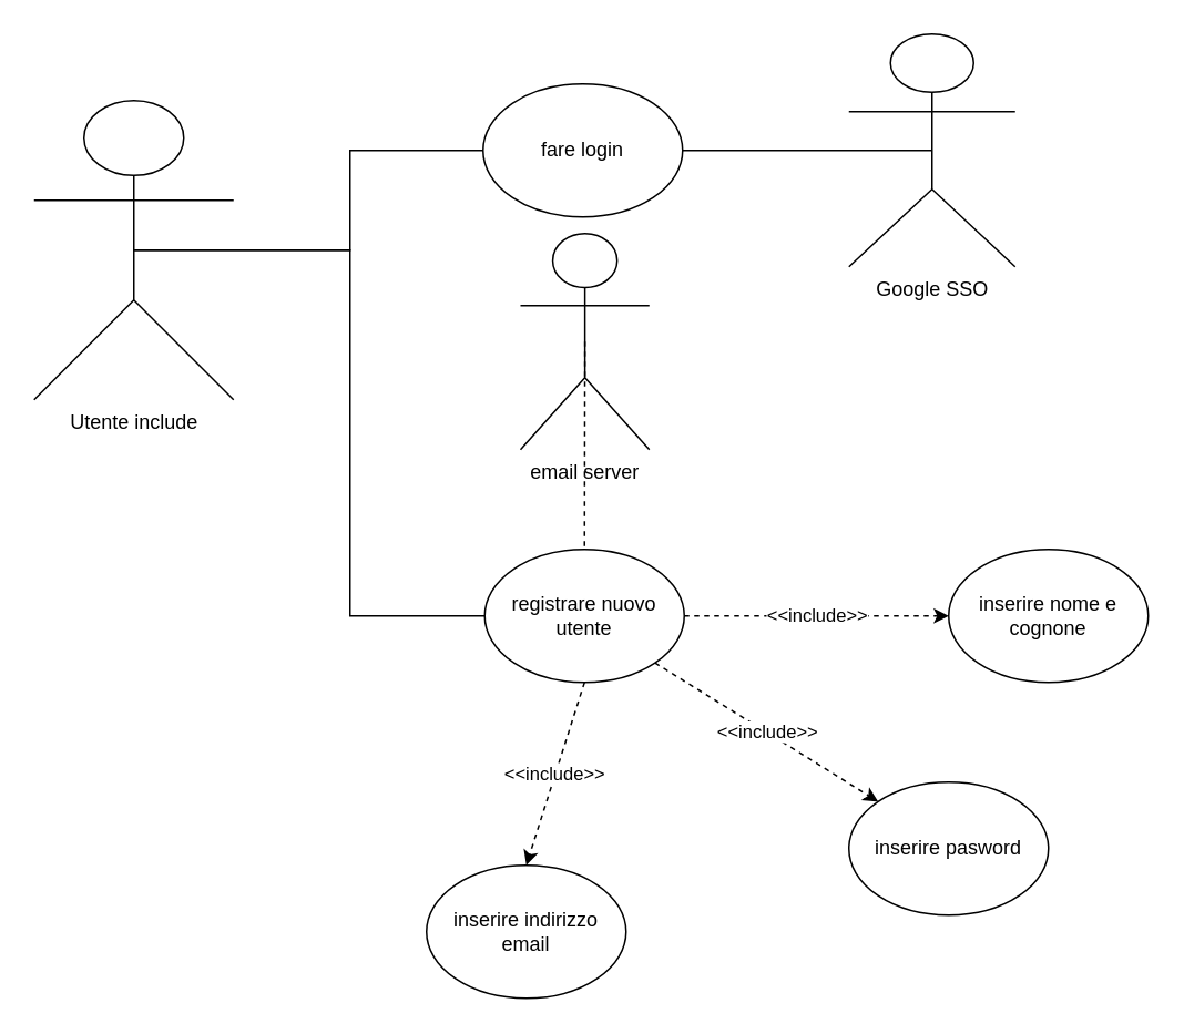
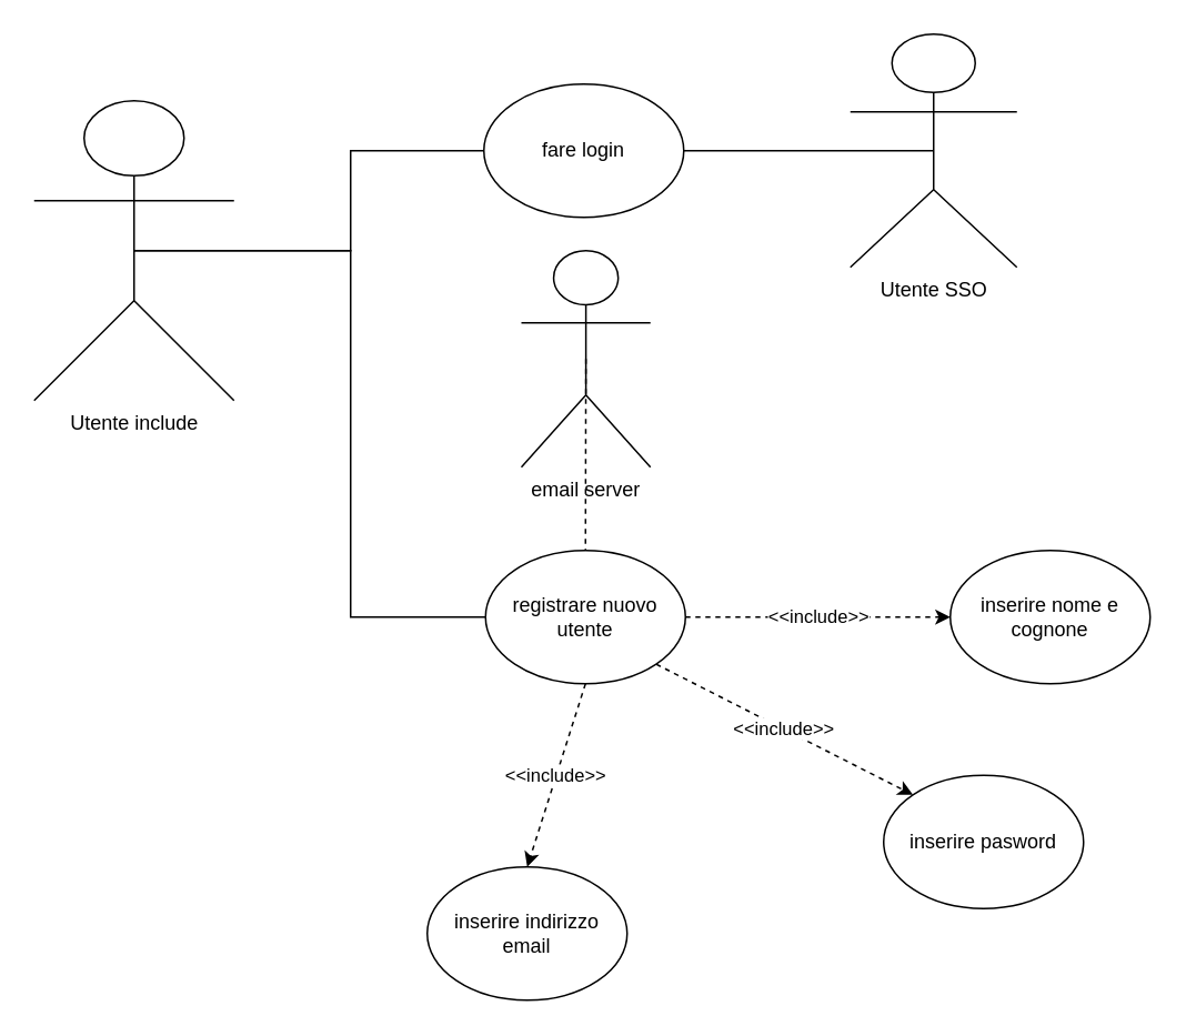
  <mxCell id="0" />
  <mxCell id="1" parent="0" />
  <mxCell id="2" value="Utente include" style="shape=umlActor;verticalLabelPosition=bottom;verticalAlign=top;html=1;outlineConnect=0;" vertex="1" parent="1"><mxGeometry x="20" y="60" width="120" height="180" as="geometry" /></mxCell>
  <mxCell id="3" value="fare login" style="ellipse;whiteSpace=wrap;html=1;" vertex="1" parent="1"><mxGeometry x="290" y="50" width="120" height="80" as="geometry" /></mxCell>
  <mxCell id="4" value="" style="endArrow=none;html=1;rounded=0;exitX=0.5;exitY=0.5;exitDx=0;exitDy=0;exitPerimeter=0;entryX=0;entryY=0.5;entryDx=0;entryDy=0;" edge="1" parent="1" source="2" target="3"><mxGeometry width="50" height="50" relative="1" as="geometry"><mxPoint x="170" y="190" as="sourcePoint" /><mxPoint x="220" y="140" as="targetPoint" /><Array as="points"><mxPoint x="210" y="150" /><mxPoint x="210" y="90" /></Array></mxGeometry></mxCell>
- <mxCell id="5" value="Google SSO" style="shape=umlActor;verticalLabelPosition=bottom;verticalAlign=top;html=1;outlineConnect=0;" vertex="1" parent="1"><mxGeometry x="510" y="20" width="100" height="140" as="geometry" /></mxCell>
+ <mxCell id="5" value="Utente SSO" style="shape=umlActor;verticalLabelPosition=bottom;verticalAlign=top;html=1;outlineConnect=0;" vertex="1" parent="1"><mxGeometry x="510" y="20" width="100" height="140" as="geometry" /></mxCell>
  <mxCell id="6" value="" style="endArrow=none;html=1;rounded=0;exitX=0.5;exitY=0.5;exitDx=0;exitDy=0;exitPerimeter=0;entryX=1;entryY=0.5;entryDx=0;entryDy=0;" edge="1" parent="1" source="5" target="3"><mxGeometry width="50" height="50" relative="1" as="geometry"><mxPoint x="360" y="50" as="sourcePoint" /><mxPoint x="410" y="0" as="targetPoint" /></mxGeometry></mxCell>
- <mxCell id="7" value="email server" style="shape=umlActor;verticalLabelPosition=bottom;verticalAlign=top;html=1;outlineConnect=0;" vertex="1" parent="1"><mxGeometry x="312.5" y="140" width="77.5" height="130" as="geometry" /></mxCell>
+ <mxCell id="7" value="email server" style="shape=umlActor;verticalLabelPosition=bottom;verticalAlign=top;html=1;outlineConnect=0;" vertex="1" parent="1"><mxGeometry x="312.5" y="150" width="77.5" height="130" as="geometry" /></mxCell>
  <mxCell id="8" value="" style="endArrow=none;html=1;rounded=0;exitX=0.5;exitY=0.5;exitDx=0;exitDy=0;exitPerimeter=0;entryX=0;entryY=0.5;entryDx=0;entryDy=0;" edge="1" parent="1" source="2" target="9"><mxGeometry width="50" height="50" relative="1" as="geometry"><mxPoint x="110" y="330" as="sourcePoint" /><mxPoint x="290" y="370" as="targetPoint" /><Array as="points"><mxPoint x="210" y="150" /><mxPoint x="210" y="370" /></Array></mxGeometry></mxCell>
  <mxCell id="9" value="registrare nuovo utente" style="ellipse;whiteSpace=wrap;html=1;" vertex="1" parent="1"><mxGeometry x="291" y="330" width="120" height="80" as="geometry" /></mxCell>
  <mxCell id="10" value="" style="endArrow=none;html=1;rounded=0;exitX=0.5;exitY=0.5;exitDx=0;exitDy=0;exitPerimeter=0;entryX=0.5;entryY=0;entryDx=0;entryDy=0;dashed=1;" edge="1" parent="1" source="7" target="9"><mxGeometry width="50" height="50" relative="1" as="geometry"><mxPoint x="470" y="320" as="sourcePoint" /><mxPoint x="520" y="270" as="targetPoint" /></mxGeometry></mxCell>
  <mxCell id="11" value="&amp;lt;&amp;lt;include&amp;gt;&amp;gt;" style="endArrow=classic;html=1;rounded=0;shadow=0;dashed=1;exitX=1;exitY=0.5;exitDx=0;exitDy=0;" edge="1" parent="1" source="9"><mxGeometry width="50" height="50" relative="1" as="geometry"><mxPoint x="411" y="369.5" as="sourcePoint" /><mxPoint x="570" y="370" as="targetPoint" /></mxGeometry></mxCell>
  <mxCell id="12" value="inserire nome e cognone" style="ellipse;whiteSpace=wrap;html=1;" vertex="1" parent="1"><mxGeometry x="570" y="330" width="120" height="80" as="geometry" /></mxCell>
  <mxCell id="13" value="&amp;lt;&amp;lt;include&amp;gt;&amp;gt;" style="endArrow=classic;html=1;rounded=0;shadow=0;dashed=1;exitX=1;exitY=1;exitDx=0;exitDy=0;entryX=0;entryY=0;entryDx=0;entryDy=0;" edge="1" parent="1" source="9" target="14"><mxGeometry width="50" height="50" relative="1" as="geometry"><mxPoint x="390" y="460" as="sourcePoint" /><mxPoint x="549" y="460" as="targetPoint" /></mxGeometry></mxCell>
- <mxCell id="14" value="inserire pasword" style="ellipse;whiteSpace=wrap;html=1;" vertex="1" parent="1"><mxGeometry x="510" y="470" width="120" height="80" as="geometry" /></mxCell>
+ <mxCell id="14" value="inserire pasword" style="ellipse;whiteSpace=wrap;html=1;" vertex="1" parent="1"><mxGeometry x="530" y="465" width="120" height="80" as="geometry" /></mxCell>
  <mxCell id="15" value="&amp;lt;&amp;lt;include&amp;gt;&amp;gt;" style="endArrow=classic;html=1;rounded=0;shadow=0;dashed=1;exitX=0.5;exitY=1;exitDx=0;exitDy=0;entryX=0.5;entryY=0;entryDx=0;entryDy=0;" edge="1" parent="1" target="16" source="9"><mxGeometry width="50" height="50" relative="1" as="geometry"><mxPoint x="273" y="450" as="sourcePoint" /><mxPoint x="429" y="512" as="targetPoint" /></mxGeometry></mxCell>
  <mxCell id="16" value="inserire indirizzo email" style="ellipse;whiteSpace=wrap;html=1;" vertex="1" parent="1"><mxGeometry x="256" y="520" width="120" height="80" as="geometry" /></mxCell>
